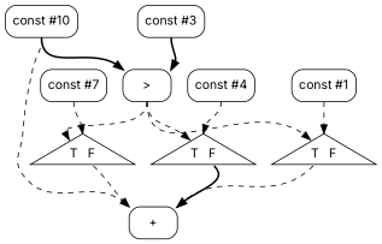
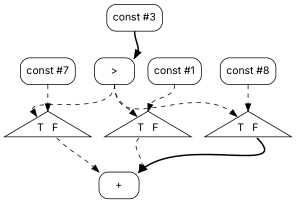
  digraph {
    fontname=Inter
    node [fontname=Inter shape=box style=rounded]
    edge [fontname=Inter headport=nw style=dashed tailport=s]
-   n1 [label="const #10"]
    n2 [label=">"]
    n3 [label="+"]
    n4 [label="T   F" shape=triangle style=solid]
    n5 [label="T   F" shape=triangle style=solid]
    n6 [label="T   F" shape=triangle style=solid]
-   n7 [label="const #4"]
+   n7 [label="const #8"]
    n8 [label="const #3"]
    n9 [label="const #1"]
    n10 [label="const #7"]
-   n1 -> n2 [style=bold]
-   n1 -> n3
    n2 -> n4
    n2 -> n5
    n2 -> n6
    n4 -> n3 [headport=ne style=bold tailport=se]
    n5 -> n3 [headport=ne tailport=sw]
    n6 -> n3 [tailport=se]
    n7 -> n4 [headport=n]
    n8 -> n2 [headport=ne style=bold]
    n9 -> n5 [headport=n]
    n10 -> n6 [headport=n]
  }
